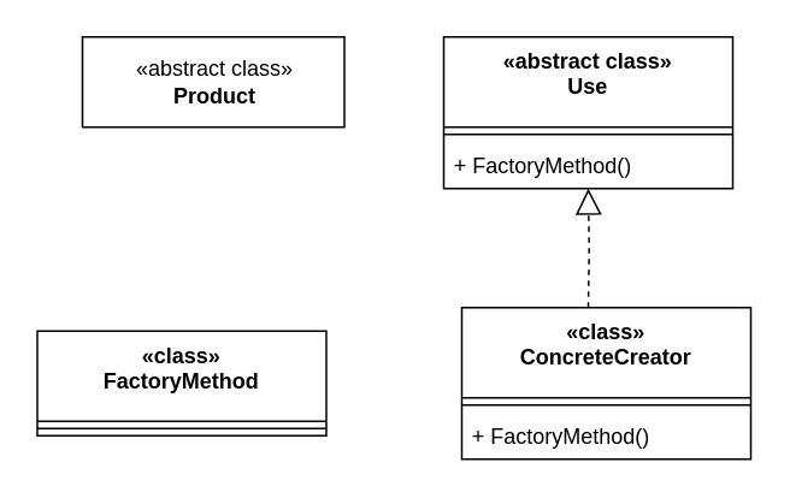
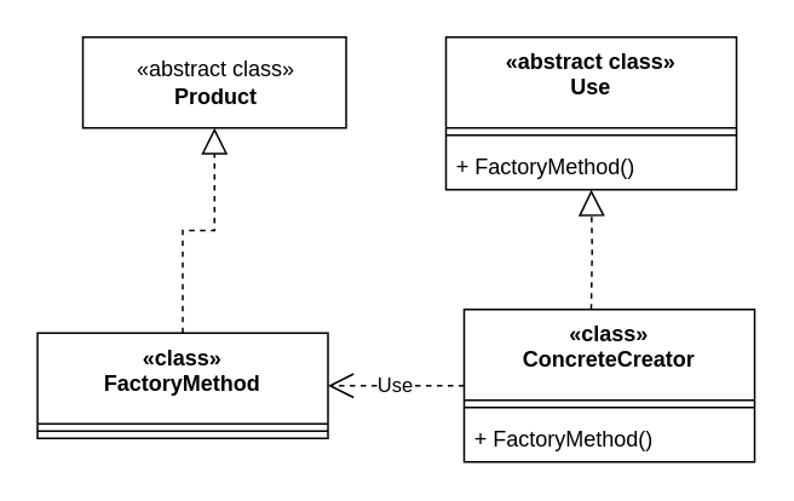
  <mxCell id="0" />
  <mxCell id="1" parent="0" />
  <mxCell id="2" value="«abstract class»&lt;br&gt;&lt;b&gt;Product&lt;br&gt;&lt;/b&gt;" style="html=1;" vertex="1" parent="1"><mxGeometry x="45" y="20" width="145" height="50" as="geometry" /></mxCell>
  <mxCell id="3" value="«abstract class»&#10;Use" style="swimlane;fontStyle=1;align=center;verticalAlign=top;childLayout=stackLayout;horizontal=1;startSize=50;horizontalStack=0;resizeParent=1;resizeParentMax=0;resizeLast=0;collapsible=1;marginBottom=0;" vertex="1" parent="1"><mxGeometry x="245" y="20" width="160" height="84" as="geometry"><mxRectangle x="360" y="140" width="100" height="26" as="alternateBounds" /></mxGeometry></mxCell>
  <mxCell id="4" value="" style="line;strokeWidth=1;fillColor=none;align=left;verticalAlign=middle;spacingTop=-1;spacingLeft=3;spacingRight=3;rotatable=0;labelPosition=right;points=[];portConstraint=eastwest;" vertex="1" parent="3"><mxGeometry y="50" width="160" height="8" as="geometry" /></mxCell>
  <mxCell id="5" value="+ FactoryMethod()" style="text;strokeColor=none;fillColor=none;align=left;verticalAlign=top;spacingLeft=4;spacingRight=4;overflow=hidden;rotatable=0;points=[[0,0.5],[1,0.5]];portConstraint=eastwest;" vertex="1" parent="3"><mxGeometry y="58" width="160" height="26" as="geometry" /></mxCell>
  <mxCell id="6" value="«class»&#10;FactoryMethod&#10;" style="swimlane;fontStyle=1;align=center;verticalAlign=top;childLayout=stackLayout;horizontal=1;startSize=50;horizontalStack=0;resizeParent=1;resizeParentMax=0;resizeLast=0;collapsible=1;marginBottom=0;" vertex="1" parent="1"><mxGeometry x="20" y="183" width="160" height="58" as="geometry"><mxRectangle x="360" y="140" width="100" height="26" as="alternateBounds" /></mxGeometry></mxCell>
  <mxCell id="7" value="" style="line;strokeWidth=1;fillColor=none;align=left;verticalAlign=middle;spacingTop=-1;spacingLeft=3;spacingRight=3;rotatable=0;labelPosition=right;points=[];portConstraint=eastwest;" vertex="1" parent="6"><mxGeometry y="50" width="160" height="8" as="geometry" /></mxCell>
  <mxCell id="8" value="«class»&#10;ConcreteCreator" style="swimlane;fontStyle=1;align=center;verticalAlign=top;childLayout=stackLayout;horizontal=1;startSize=50;horizontalStack=0;resizeParent=1;resizeParentMax=0;resizeLast=0;collapsible=1;marginBottom=0;" vertex="1" parent="1"><mxGeometry x="255" y="170" width="160" height="84" as="geometry"><mxRectangle x="360" y="140" width="100" height="26" as="alternateBounds" /></mxGeometry></mxCell>
  <mxCell id="9" value="" style="line;strokeWidth=1;fillColor=none;align=left;verticalAlign=middle;spacingTop=-1;spacingLeft=3;spacingRight=3;rotatable=0;labelPosition=right;points=[];portConstraint=eastwest;" vertex="1" parent="8"><mxGeometry y="50" width="160" height="8" as="geometry" /></mxCell>
  <mxCell id="10" value="+ FactoryMethod()" style="text;strokeColor=none;fillColor=none;align=left;verticalAlign=top;spacingLeft=4;spacingRight=4;overflow=hidden;rotatable=0;points=[[0,0.5],[1,0.5]];portConstraint=eastwest;" vertex="1" parent="8"><mxGeometry y="58" width="160" height="26" as="geometry" /></mxCell>
+ <mxCell id="11" value="" style="endArrow=block;dashed=1;endFill=0;endSize=12;html=1;rounded=0;edgeStyle=orthogonalEdgeStyle;exitX=0.5;exitY=0;exitDx=0;exitDy=0;entryX=0.5;entryY=1;entryDx=0;entryDy=0;" edge="1" parent="1" source="6" target="2"><mxGeometry width="160" relative="1" as="geometry"><mxPoint x="45" y="104" as="sourcePoint" /><mxPoint x="205" y="104" as="targetPoint" /></mxGeometry></mxCell>
  <mxCell id="12" value="" style="endArrow=block;dashed=1;endFill=0;endSize=12;html=1;rounded=0;edgeStyle=orthogonalEdgeStyle;" edge="1" parent="1" target="3"><mxGeometry width="160" relative="1" as="geometry"><mxPoint x="325" y="170" as="sourcePoint" /><mxPoint x="335" y="120" as="targetPoint" /></mxGeometry></mxCell>
+ <mxCell id="13" value="Use" style="endArrow=open;endSize=12;dashed=1;html=1;rounded=0;edgeStyle=orthogonalEdgeStyle;" edge="1" parent="1" source="8" target="6"><mxGeometry width="160" relative="1" as="geometry"><mxPoint x="185" y="80" as="sourcePoint" /><mxPoint x="345" y="80" as="targetPoint" /></mxGeometry></mxCell>
